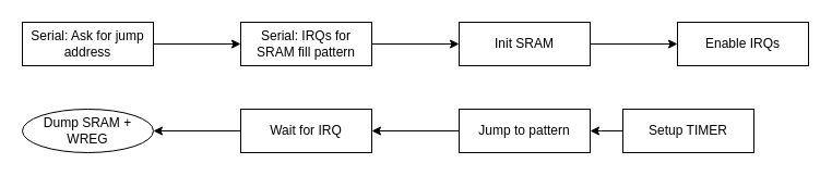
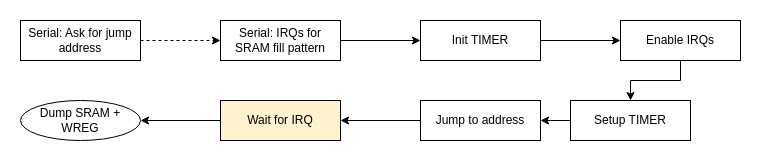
  <mxCell id="0" />
  <mxCell id="1" parent="0" />
  <mxCell id="2" value="" style="edgeStyle=orthogonalEdgeStyle;rounded=0;orthogonalLoop=1;jettySize=auto;" parent="1" source="3" target="7" edge="1"><mxGeometry relative="1" as="geometry" /></mxCell>
  <mxCell id="3" value="Serial: IRQs for SRAM fill pattern" style="rounded=0;fontSize=12;glass=0;strokeWidth=1;shadow=0;whiteSpace=wrap;" parent="1" vertex="1"><mxGeometry x="220" y="20" width="120" height="40" as="geometry" /></mxCell>
  <mxCell id="4" value="" style="edgeStyle=orthogonalEdgeStyle;orthogonalLoop=1;jettySize=auto;html=0;" parent="1" source="5" target="16" edge="1"><mxGeometry relative="1" as="geometry" /></mxCell>
- <mxCell id="5" value="Jump to pattern" style="rounded=0;fontSize=12;glass=0;strokeWidth=1;shadow=0;whiteSpace=wrap;" parent="1" vertex="1"><mxGeometry x="420" y="100" width="120" height="40" as="geometry" /></mxCell>
+ <mxCell id="5" value="Jump to address" style="rounded=0;fontSize=12;glass=0;strokeWidth=1;shadow=0;whiteSpace=wrap;" parent="1" vertex="1"><mxGeometry x="420" y="100" width="120" height="40" as="geometry" /></mxCell>
  <mxCell id="6" value="" style="edgeStyle=orthogonalEdgeStyle;rounded=0;orthogonalLoop=1;jettySize=auto;" parent="1" source="7" target="9" edge="1"><mxGeometry relative="1" as="geometry" /></mxCell>
- <mxCell id="7" value="Init SRAM" style="rounded=0;fontSize=12;glass=0;strokeWidth=1;shadow=0;whiteSpace=wrap;" parent="1" vertex="1"><mxGeometry x="420" y="20" width="120" height="40" as="geometry" /></mxCell>
+ <mxCell id="7" value="Init TIMER" style="rounded=0;fontSize=12;glass=0;strokeWidth=1;shadow=0;whiteSpace=wrap;" parent="1" vertex="1"><mxGeometry x="420" y="20" width="120" height="40" as="geometry" /></mxCell>
+ <mxCell id="8" value="" style="edgeStyle=orthogonalEdgeStyle;rounded=0;orthogonalLoop=1;jettySize=auto;entryX=0.5;entryY=0;entryDx=0;entryDy=0;" parent="1" source="9" target="11" edge="1"><mxGeometry relative="1" as="geometry"><mxPoint x="340" y="120" as="targetPoint" /><Array as="points" /></mxGeometry></mxCell>
  <mxCell id="9" value="Enable IRQs" style="rounded=0;fontSize=12;glass=0;strokeWidth=1;shadow=0;whiteSpace=wrap;" parent="1" vertex="1"><mxGeometry x="620" y="20" width="120" height="40" as="geometry" /></mxCell>
  <mxCell id="10" value="" style="edgeStyle=orthogonalEdgeStyle;rounded=0;orthogonalLoop=1;jettySize=auto;" parent="1" source="11" edge="1"><mxGeometry relative="1" as="geometry"><mxPoint x="540" y="120" as="targetPoint" /></mxGeometry></mxCell>
  <mxCell id="11" value="Setup TIMER" style="rounded=0;fontSize=12;glass=0;strokeWidth=1;shadow=0;whiteSpace=wrap;" parent="1" vertex="1"><mxGeometry x="570" y="100" width="120" height="40" as="geometry" /></mxCell>
- <mxCell id="12" value="" style="edgeStyle=orthogonalEdgeStyle;rounded=0;orthogonalLoop=1;jettySize=auto;" parent="1" source="13" target="3" edge="1"><mxGeometry relative="1" as="geometry" /></mxCell>
+ <mxCell id="12" value="" style="edgeStyle=orthogonalEdgeStyle;rounded=0;orthogonalLoop=1;jettySize=auto;dashed=1;" parent="1" source="13" target="3" edge="1"><mxGeometry relative="1" as="geometry" /></mxCell>
  <mxCell id="13" value="Serial: Ask for jump address" style="rounded=0;fontSize=12;glass=0;strokeWidth=1;shadow=0;whiteSpace=wrap;" parent="1" vertex="1"><mxGeometry x="20" y="20" width="120" height="40" as="geometry" /></mxCell>
  <mxCell id="14" value="Dump SRAM + WREG" style="ellipse;fontSize=12;glass=0;strokeWidth=1;shadow=0;whiteSpace=wrap;" parent="1" vertex="1"><mxGeometry x="20" y="100" width="120" height="40" as="geometry" /></mxCell>
  <mxCell id="15" value="" style="edgeStyle=orthogonalEdgeStyle;orthogonalLoop=1;jettySize=auto;html=0;" parent="1" source="16" target="14" edge="1"><mxGeometry relative="1" as="geometry" /></mxCell>
- <mxCell id="16" value="Wait for IRQ" style="rounded=0;fontSize=12;glass=0;strokeWidth=1;shadow=0;whiteSpace=wrap;" parent="1" vertex="1"><mxGeometry x="220" y="100" width="120" height="40" as="geometry" /></mxCell>
+ <mxCell id="16" value="Wait for IRQ" style="rounded=0;fontSize=12;glass=0;strokeWidth=1;shadow=0;whiteSpace=wrap;fillColor=#fff2cc;" parent="1" vertex="1"><mxGeometry x="220" y="100" width="120" height="40" as="geometry" /></mxCell>
